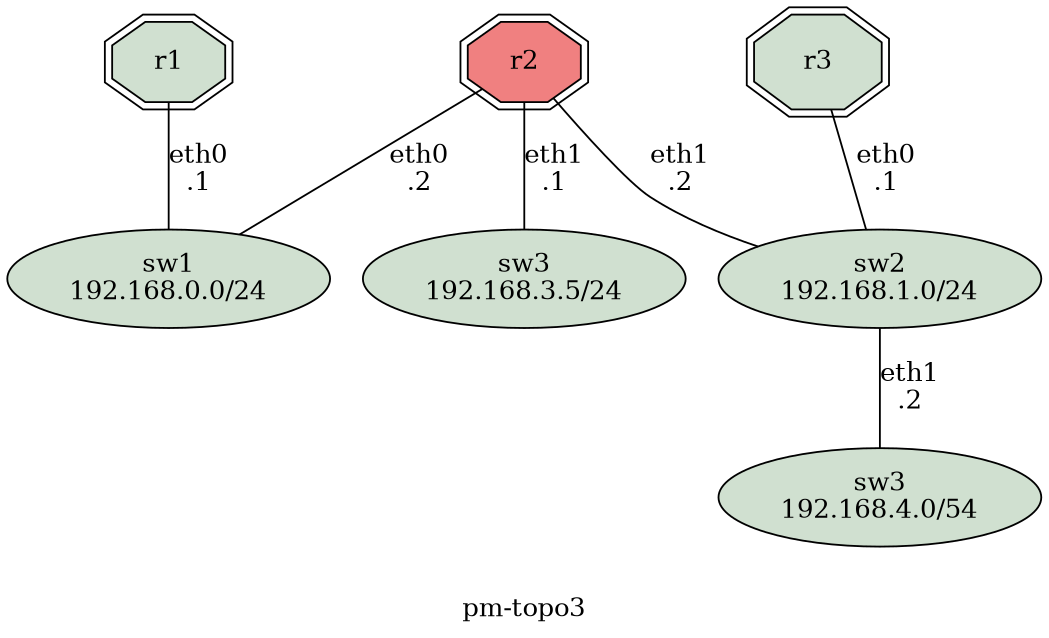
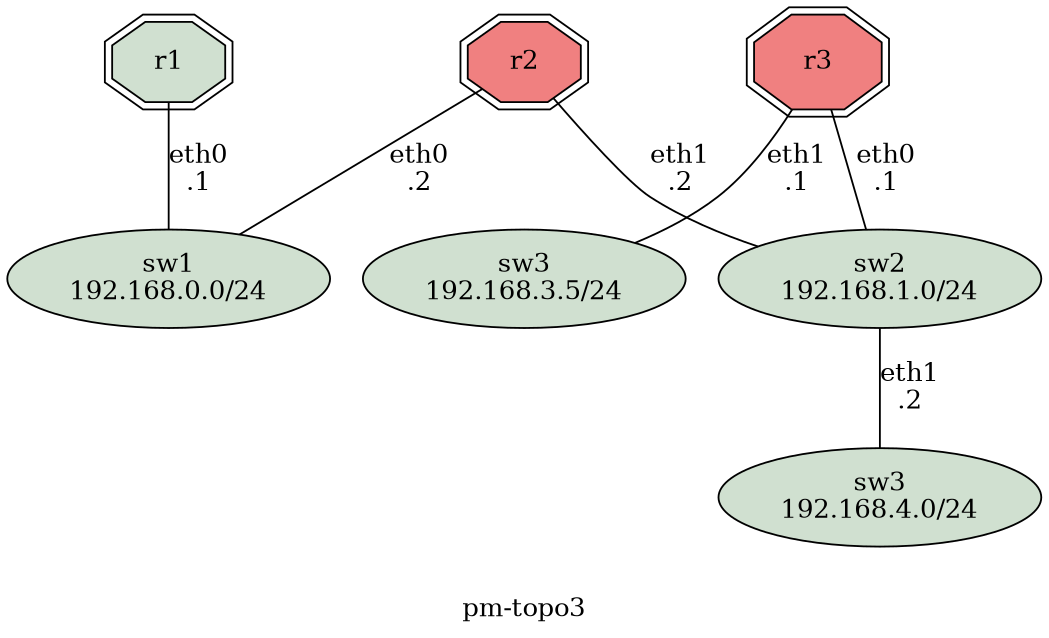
  graph {
    label="pm-topo3"
    node [fillcolor="#d0e0d0" shape=oval style=filled]
    n1 [label=r1 shape=doubleoctagon]
    n2 [label="sw1\n192.168.0.0/24"]
-   n3 [label="sw3\n192.168.4.0/54"]
+   n3 [label="sw3\n192.168.4.0/24"]
    n4 [fillcolor="#f08080" label=r2 shape=doubleoctagon]
    n5 [label="sw2\n192.168.1.0/24"]
-   n6 [label=r3 shape=doubleoctagon]
+   n6 [fillcolor="#f08080" label=r3 shape=doubleoctagon]
    n7 [label="sw3\n192.168.3.5/24"]
    n1 -- n2 [label="eth0\n.1"]
    n4 -- n2 [label="eth0\n.2"]
    n4 -- n5 [label="eth1\n.2"]
    n5 -- n3 [label="eth1\n.2"]
    n6 -- n5 [label="eth0\n.1"]
-   n4 -- n7 [label="eth1\n.1"]
+   n6 -- n7 [label="eth1\n.1"]
  }
